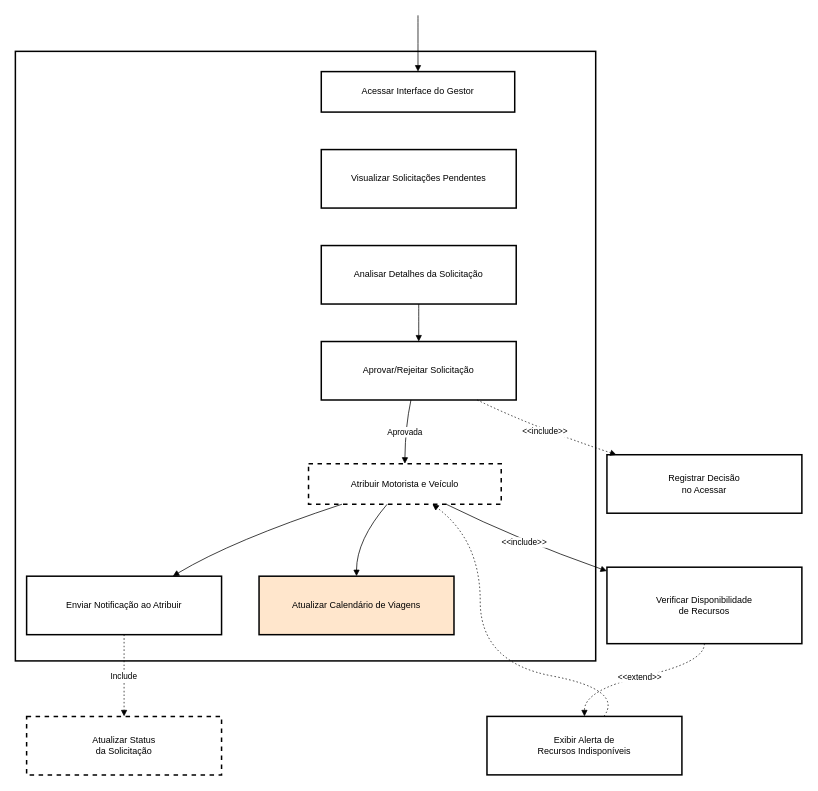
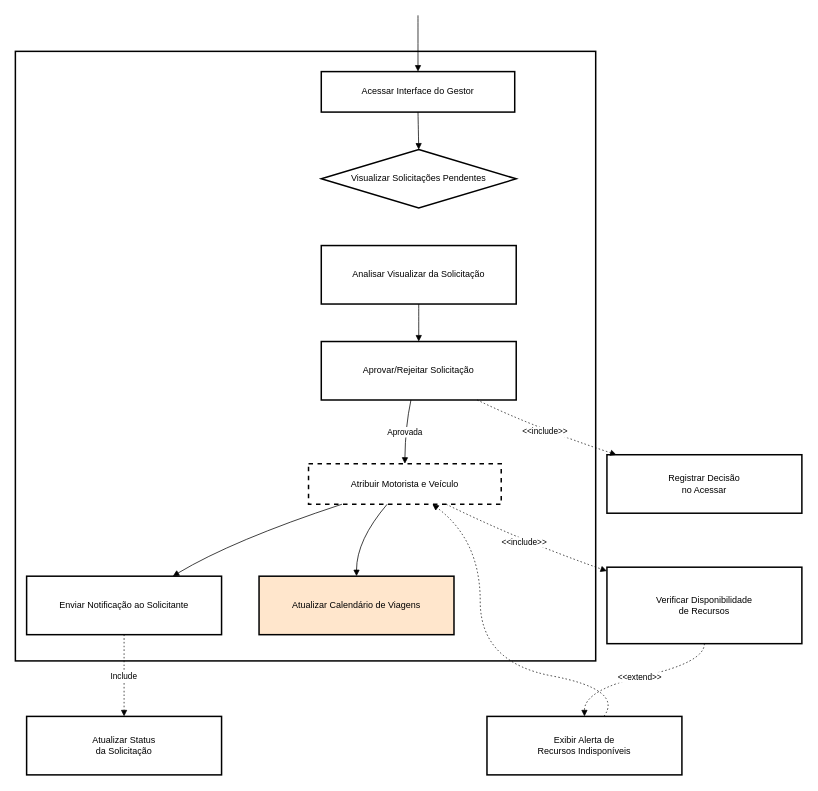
  <mxCell id="0" />
  <mxCell id="1" parent="0" />
  <mxCell id="2" value="&#10;" style="whiteSpace=wrap;strokeWidth=2;" vertex="1" parent="1"><mxGeometry x="20" y="68" width="774" height="813" as="geometry" /></mxCell>
  <mxCell id="3" value="Acessar Interface do Gestor" style="whiteSpace=wrap;strokeWidth=2;" vertex="1" parent="1"><mxGeometry x="428" y="95" width="258" height="54" as="geometry" /></mxCell>
- <mxCell id="4" value="Visualizar Solicitações Pendentes" style="whiteSpace=wrap;strokeWidth=2;" vertex="1" parent="1"><mxGeometry x="428" y="199" width="260" height="78" as="geometry" /></mxCell>
- <mxCell id="5" value="Analisar Detalhes da Solicitação" style="whiteSpace=wrap;strokeWidth=2;" vertex="1" parent="1"><mxGeometry x="428" y="327" width="260" height="78" as="geometry" /></mxCell>
+ <mxCell id="4" value="Visualizar Solicitações Pendentes" style="rhombus;whiteSpace=wrap;strokeWidth=2;" vertex="1" parent="1"><mxGeometry x="428" y="199" width="260" height="78" as="geometry" /></mxCell>
+ <mxCell id="5" value="Analisar Visualizar da Solicitação" style="whiteSpace=wrap;strokeWidth=2;" vertex="1" parent="1"><mxGeometry x="428" y="327" width="260" height="78" as="geometry" /></mxCell>
  <mxCell id="6" value="Aprovar/Rejeitar Solicitação" style="whiteSpace=wrap;strokeWidth=2;" vertex="1" parent="1"><mxGeometry x="428" y="455" width="260" height="78" as="geometry" /></mxCell>
  <mxCell id="7" value="Atribuir Motorista e Veículo" style="whiteSpace=wrap;strokeWidth=2;dashed=1;" vertex="1" parent="1"><mxGeometry x="411" y="618" width="257" height="54" as="geometry" /></mxCell>
- <mxCell id="8" value="Enviar Notificação ao Atribuir" style="whiteSpace=wrap;strokeWidth=2;" vertex="1" parent="1"><mxGeometry x="35" y="768" width="260" height="78" as="geometry" /></mxCell>
+ <mxCell id="8" value="Enviar Notificação ao Solicitante" style="whiteSpace=wrap;strokeWidth=2;" vertex="1" parent="1"><mxGeometry x="35" y="768" width="260" height="78" as="geometry" /></mxCell>
  <mxCell id="9" value="Atualizar Calendário de Viagens" style="whiteSpace=wrap;strokeWidth=2;fillColor=#ffe6cc;" vertex="1" parent="1"><mxGeometry x="345" y="768" width="260" height="78" as="geometry" /></mxCell>
  <mxCell id="10" value="Registrar Decisão&#10;no Acessar" style="whiteSpace=wrap;strokeWidth=2;" vertex="1" parent="1"><mxGeometry x="809" y="606" width="260" height="78" as="geometry" /></mxCell>
  <mxCell id="11" value="Verificar Disponibilidade&#10;de Recursos" style="whiteSpace=wrap;strokeWidth=2;" vertex="1" parent="1"><mxGeometry x="809" y="756" width="260" height="102" as="geometry" /></mxCell>
- <mxCell id="12" value="Atualizar Status&#10;da Solicitação" style="whiteSpace=wrap;strokeWidth=2;dashed=1;" vertex="1" parent="1"><mxGeometry x="35" y="955" width="260" height="78" as="geometry" /></mxCell>
+ <mxCell id="12" value="Atualizar Status&#10;da Solicitação" style="whiteSpace=wrap;strokeWidth=2;" vertex="1" parent="1"><mxGeometry x="35" y="955" width="260" height="78" as="geometry" /></mxCell>
  <mxCell id="13" value="Exibir Alerta de&#10;Recursos Indisponíveis" style="whiteSpace=wrap;strokeWidth=2;" vertex="1" parent="1"><mxGeometry x="649" y="955" width="260" height="78" as="geometry" /></mxCell>
  <mxCell id="14" value="" style="curved=1;startArrow=none;endArrow=block;exitX=0.51;exitY=1;entryX=0.5;entryY=0;rounded=0;" edge="1" parent="1" target="3"><mxGeometry relative="1" as="geometry"><Array as="points" /><mxPoint x="557" y="20" as="sourcePoint" /></mxGeometry></mxCell>
+ <mxCell id="15" value="" style="curved=1;startArrow=none;endArrow=block;exitX=0.5;exitY=1;entryX=0.5;entryY=0;rounded=0;" edge="1" parent="1" source="3" target="4"><mxGeometry relative="1" as="geometry"><Array as="points" /></mxGeometry></mxCell>
  <mxCell id="16" value="" style="curved=1;startArrow=none;endArrow=block;exitX=0.5;exitY=1;entryX=0.5;entryY=0;rounded=0;" edge="1" parent="1" source="5" target="6"><mxGeometry relative="1" as="geometry"><Array as="points" /></mxGeometry></mxCell>
  <mxCell id="17" value="Aprovada" style="curved=1;startArrow=none;endArrow=block;exitX=0.46;exitY=1;entryX=0.5;entryY=-0.01;rounded=0;" edge="1" parent="1" source="6" target="7"><mxGeometry relative="1" as="geometry"><Array as="points"><mxPoint x="540" y="569" /></Array></mxGeometry></mxCell>
  <mxCell id="18" value="" style="curved=1;startArrow=none;endArrow=block;exitX=0.18;exitY=0.99;entryX=0.75;entryY=0;rounded=0;" edge="1" parent="1" source="7" target="8"><mxGeometry relative="1" as="geometry"><Array as="points"><mxPoint x="310" y="720" /></Array></mxGeometry></mxCell>
  <mxCell id="19" value="" style="curved=1;startArrow=none;endArrow=block;exitX=0.41;exitY=0.99;entryX=0.5;entryY=0;rounded=0;" edge="1" parent="1" source="7" target="9"><mxGeometry relative="1" as="geometry"><Array as="points"><mxPoint x="475" y="720" /></Array></mxGeometry></mxCell>
  <mxCell id="20" value="&lt;&lt;include&gt;&gt;" style="curved=1;dashed=1;dashPattern=2 3;startArrow=none;endArrow=block;exitX=0.8;exitY=1;entryX=0.04;entryY=-0.01;rounded=0;" edge="1" parent="1" source="6" target="10"><mxGeometry relative="1" as="geometry"><Array as="points"><mxPoint x="710" y="569" /></Array></mxGeometry></mxCell>
- <mxCell id="21" value="&lt;&lt;include&gt;&gt;" style="curved=1;dashed=0;dashPattern=2 3;startArrow=none;endArrow=block;exitX=0.71;exitY=0.99;entryX=0;entryY=0.05;rounded=0;" edge="1" parent="1" source="7" target="11"><mxGeometry relative="1" as="geometry"><Array as="points"><mxPoint x="692" y="720" /></Array></mxGeometry></mxCell>
+ <mxCell id="21" value="&lt;&lt;include&gt;&gt;" style="curved=1;dashed=1;dashPattern=2 3;startArrow=none;endArrow=block;exitX=0.71;exitY=0.99;entryX=0;entryY=0.05;rounded=0;" edge="1" parent="1" source="7" target="11"><mxGeometry relative="1" as="geometry"><Array as="points"><mxPoint x="692" y="720" /></Array></mxGeometry></mxCell>
  <mxCell id="22" value="Include" style="curved=1;dashed=1;dashPattern=2 3;startArrow=none;endArrow=block;exitX=0.5;exitY=1;entryX=0.5;entryY=0;rounded=0;" edge="1" parent="1" source="8" target="12"><mxGeometry relative="1" as="geometry"><Array as="points" /></mxGeometry></mxCell>
  <mxCell id="23" value="&lt;&lt;extend&gt;&gt;" style="curved=1;dashed=1;dashPattern=2 3;startArrow=none;endArrow=block;exitX=0.5;exitY=1;entryX=0.5;entryY=0;rounded=0;" edge="1" parent="1" source="11" target="13"><mxGeometry relative="1" as="geometry"><Array as="points"><mxPoint x="939" y="883" /><mxPoint x="779" y="919" /></Array></mxGeometry></mxCell>
  <mxCell id="24" value="" style="curved=1;dashed=1;dashPattern=2 3;startArrow=none;endArrow=block;exitX=0.6;exitY=0;entryX=0.64;entryY=0.99;rounded=0;" edge="1" parent="1" source="13" target="7"><mxGeometry relative="1" as="geometry"><Array as="points"><mxPoint x="831" y="919" /><mxPoint x="640" y="883" /><mxPoint x="640" y="720" /></Array></mxGeometry></mxCell>
